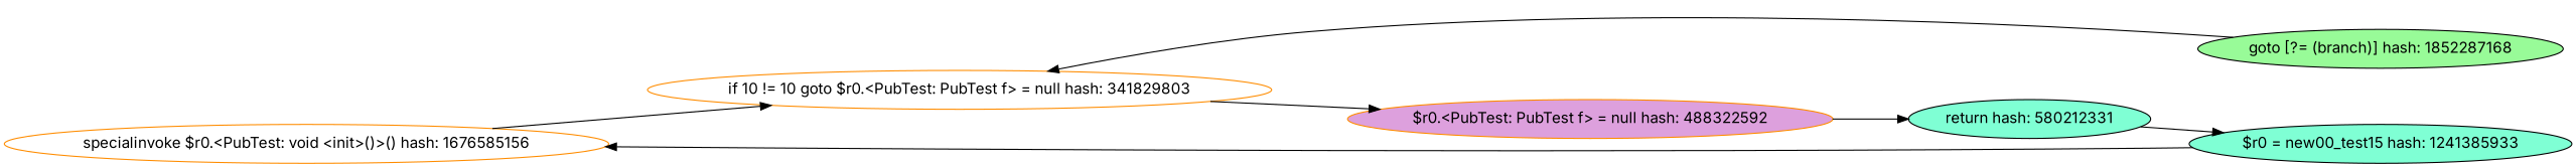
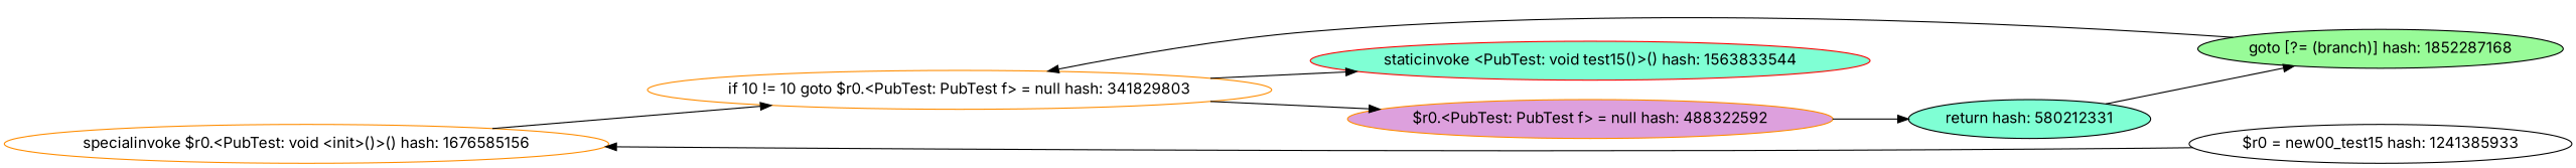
  digraph {
    fontname=Inter
    rankdir=LR
    node [color=darkorange fillcolor=aquamarine fontname=Inter style=filled]
    edge [fontname=Inter]
    "specialinvoke $r0.<PubTest: void <init>()>() hash: 1676585156" [fillcolor=white]
-   "$r0 = new00_test15 hash: 1241385933" [color=black]
+   "$r0 = new00_test15 hash: 1241385933" [color=black fillcolor=white]
    "if 10 != 10 goto $r0.<PubTest: PubTest f> = null hash: 341829803" [fillcolor=white]
+   "staticinvoke <PubTest: void test15()>() hash: 1563833544" [color=red]
    "$r0.<PubTest: PubTest f> = null hash: 488322592" [fillcolor=plum]
    "return hash: 580212331" [color=black]
    "goto [?= (branch)] hash: 1852287168" [color=black fillcolor=palegreen]
    "specialinvoke $r0.<PubTest: void <init>()>() hash: 1676585156" -> "if 10 != 10 goto $r0.<PubTest: PubTest f> = null hash: 341829803"
    "$r0 = new00_test15 hash: 1241385933" -> "specialinvoke $r0.<PubTest: void <init>()>() hash: 1676585156"
+   "if 10 != 10 goto $r0.<PubTest: PubTest f> = null hash: 341829803" -> "staticinvoke <PubTest: void test15()>() hash: 1563833544"
    "if 10 != 10 goto $r0.<PubTest: PubTest f> = null hash: 341829803" -> "$r0.<PubTest: PubTest f> = null hash: 488322592"
    "$r0.<PubTest: PubTest f> = null hash: 488322592" -> "return hash: 580212331"
-   "return hash: 580212331" -> "$r0 = new00_test15 hash: 1241385933"
+   "return hash: 580212331" -> "goto [?= (branch)] hash: 1852287168"
    "goto [?= (branch)] hash: 1852287168" -> "if 10 != 10 goto $r0.<PubTest: PubTest f> = null hash: 341829803"
  }
